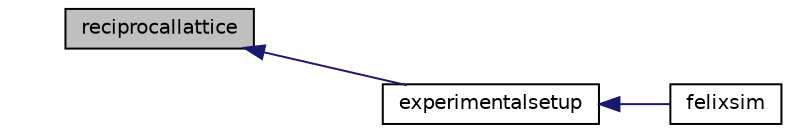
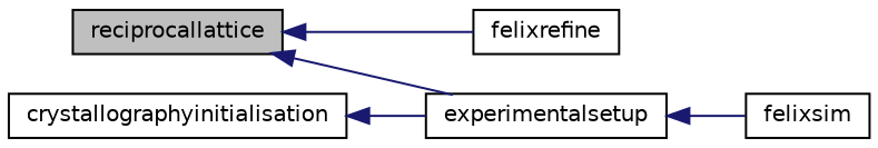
  digraph {
    rankdir=LR
    node [color=black fillcolor=white fontname=Helvetica fontsize=10 shape=record style=filled]
    edge [color=midnightblue dir=back fontname=Helvetica fontsize=10 labelfontname=Helvetica labelfontsize=10 style=solid]
    n1 [fillcolor=grey75 fontcolor=black height=0.2 label=reciprocallattice width=0.4]
+   n2 [height=0.2 label=felixrefine width=0.4]
    n3 [height=0.2 label=experimentalsetup width=0.4]
+   n4 [height=0.2 label=crystallographyinitialisation width=0.4]
    n5 [height=0.2 label=felixsim width=0.4]
+   n1 -> n2
    n1 -> n3
    n3 -> n5
+   n4 -> n3
  }
